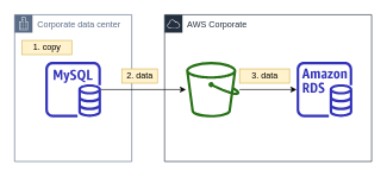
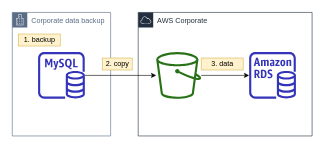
  <mxCell id="0" />
  <mxCell id="1" parent="0" />
  <mxCell id="2" value="AWS Corporate" style="points=[[0,0],[0.25,0],[0.5,0],[0.75,0],[1,0],[1,0.25],[1,0.5],[1,0.75],[1,1],[0.75,1],[0.5,1],[0.25,1],[0,1],[0,0.75],[0,0.5],[0,0.25]];outlineConnect=0;gradientColor=none;html=1;whiteSpace=wrap;fontSize=12;fontStyle=0;shape=mxgraph.aws4.group;grIcon=mxgraph.aws4.group_aws_cloud;strokeColor=#232F3E;fillColor=none;verticalAlign=top;align=left;spacingLeft=30;fontColor=#232F3E;dashed=0;" vertex="1" parent="1"><mxGeometry x="230" y="20" width="290" height="206" as="geometry" /></mxCell>
- <mxCell id="3" value="Corporate data center" style="points=[[0,0],[0.25,0],[0.5,0],[0.75,0],[1,0],[1,0.25],[1,0.5],[1,0.75],[1,1],[0.75,1],[0.5,1],[0.25,1],[0,1],[0,0.75],[0,0.5],[0,0.25]];outlineConnect=0;gradientColor=none;html=1;whiteSpace=wrap;fontSize=12;fontStyle=0;shape=mxgraph.aws4.group;grIcon=mxgraph.aws4.group_corporate_data_center;strokeColor=#5A6C86;fillColor=none;verticalAlign=top;align=left;spacingLeft=30;fontColor=#5A6C86;dashed=0;" vertex="1" parent="1"><mxGeometry x="20" y="20" width="164" height="206" as="geometry" /></mxCell>
+ <mxCell id="3" value="Corporate data backup" style="points=[[0,0],[0.25,0],[0.5,0],[0.75,0],[1,0],[1,0.25],[1,0.5],[1,0.75],[1,1],[0.75,1],[0.5,1],[0.25,1],[0,1],[0,0.75],[0,0.5],[0,0.25]];outlineConnect=0;gradientColor=none;html=1;whiteSpace=wrap;fontSize=12;fontStyle=0;shape=mxgraph.aws4.group;grIcon=mxgraph.aws4.group_corporate_data_center;strokeColor=#5A6C86;fillColor=none;verticalAlign=top;align=left;spacingLeft=30;fontColor=#5A6C86;dashed=0;" vertex="1" parent="1"><mxGeometry x="20" y="20" width="164" height="206" as="geometry" /></mxCell>
  <mxCell id="4" value="" style="edgeStyle=orthogonalEdgeStyle;rounded=0;orthogonalLoop=1;jettySize=auto;html=1;" edge="1" parent="1" source="5" target="7"><mxGeometry relative="1" as="geometry"><mxPoint x="238" y="125" as="targetPoint" /></mxGeometry></mxCell>
  <mxCell id="5" value="" style="outlineConnect=0;fontColor=#232F3E;gradientColor=none;fillColor=#3334B9;strokeColor=none;dashed=0;verticalLabelPosition=bottom;verticalAlign=top;align=center;html=1;fontSize=12;fontStyle=0;aspect=fixed;pointerEvents=1;shape=mxgraph.aws4.rds_mysql_instance;" vertex="1" parent="1"><mxGeometry x="63" y="86" width="78" height="78" as="geometry" /></mxCell>
  <mxCell id="6" value="" style="edgeStyle=orthogonalEdgeStyle;rounded=0;orthogonalLoop=1;jettySize=auto;html=1;" edge="1" parent="1" source="7" target="8"><mxGeometry relative="1" as="geometry" /></mxCell>
  <mxCell id="7" value="" style="outlineConnect=0;fontColor=#232F3E;gradientColor=none;fillColor=#277116;strokeColor=none;dashed=0;verticalLabelPosition=bottom;verticalAlign=top;align=center;html=1;fontSize=12;fontStyle=0;aspect=fixed;pointerEvents=1;shape=mxgraph.aws4.bucket;" vertex="1" parent="1"><mxGeometry x="260" y="86" width="75" height="78" as="geometry" /></mxCell>
  <mxCell id="8" value="" style="outlineConnect=0;fontColor=#232F3E;gradientColor=none;fillColor=#3334B9;strokeColor=none;dashed=0;verticalLabelPosition=bottom;verticalAlign=top;align=center;html=1;fontSize=12;fontStyle=0;aspect=fixed;pointerEvents=1;shape=mxgraph.aws4.rds_instance;" vertex="1" parent="1"><mxGeometry x="415" y="86" width="78" height="78" as="geometry" /></mxCell>
- <mxCell id="9" value="1. copy" style="text;html=1;align=center;verticalAlign=middle;resizable=0;points=[];autosize=1;fillColor=#fff2cc;strokeColor=#d6b656;" vertex="1" parent="1"><mxGeometry x="30" y="56" width="70" height="20" as="geometry" /></mxCell>
- <mxCell id="10" value="2. data" style="text;html=1;align=center;verticalAlign=middle;resizable=0;points=[];autosize=1;fillColor=#fff2cc;strokeColor=#d6b656;" vertex="1" parent="1"><mxGeometry x="170" y="96" width="50" height="20" as="geometry" /></mxCell>
+ <mxCell id="9" value="1. backup" style="text;html=1;align=center;verticalAlign=middle;resizable=0;points=[];autosize=1;fillColor=#fff2cc;strokeColor=#d6b656;" vertex="1" parent="1"><mxGeometry x="30" y="56" width="70" height="20" as="geometry" /></mxCell>
+ <mxCell id="10" value="2. copy" style="text;html=1;align=center;verticalAlign=middle;resizable=0;points=[];autosize=1;fillColor=#fff2cc;strokeColor=#d6b656;" vertex="1" parent="1"><mxGeometry x="170" y="96" width="50" height="20" as="geometry" /></mxCell>
  <mxCell id="11" value="3. data" style="text;html=1;align=center;verticalAlign=middle;resizable=0;points=[];autosize=1;fillColor=#fff2cc;strokeColor=#d6b656;" vertex="1" parent="1"><mxGeometry x="335" y="96" width="70" height="20" as="geometry" /></mxCell>
